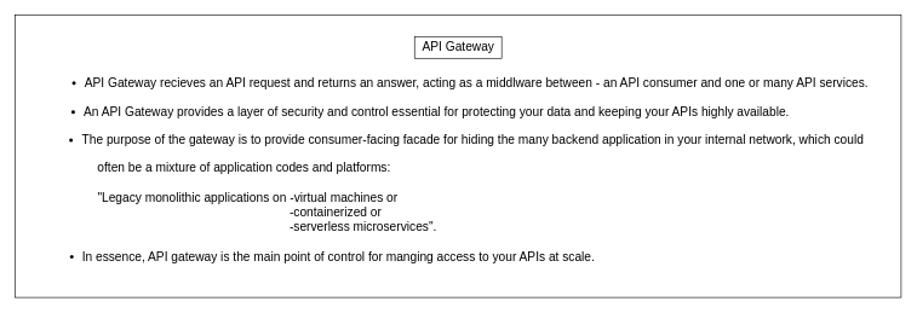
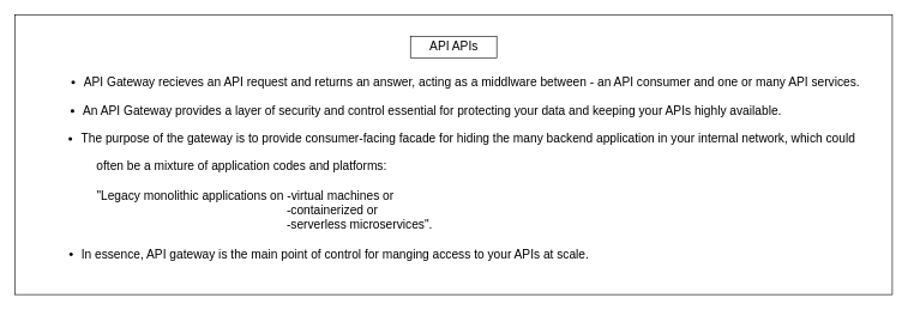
  <mxCell id="0" />
  <mxCell id="1" parent="0" />
  <mxCell id="2" value="" style="rounded=0;whiteSpace=wrap;html=1;" vertex="1" parent="1"><mxGeometry x="20" y="20" width="1220" height="390" as="geometry" /></mxCell>
- <mxCell id="3" value="API Gateway&lt;br style=&quot;font-size: 17px;&quot;&gt;" style="text;html=1;align=center;verticalAlign=middle;resizable=0;points=[];autosize=1;strokeColor=default;fillColor=none;fontSize=17;" parent="1" vertex="1"><mxGeometry x="570" y="50" width="120" height="30" as="geometry" /></mxCell>
+ <mxCell id="3" value="API APIs&lt;br style=&quot;font-size: 17px;&quot;&gt;" style="text;html=1;align=center;verticalAlign=middle;resizable=0;points=[];autosize=1;strokeColor=default;fillColor=none;fontSize=17;" parent="1" vertex="1"><mxGeometry x="570" y="50" width="120" height="30" as="geometry" /></mxCell>
  <mxCell id="4" value="&lt;ul style=&quot;font-size: 17px;&quot;&gt;&lt;li style=&quot;font-size: 17px;&quot;&gt;An API Gateway provides a layer of security and control essential for protecting your data and keeping your APIs highly available.&lt;/li&gt;&lt;/ul&gt;" style="text;html=1;align=center;verticalAlign=middle;resizable=0;points=[];autosize=1;strokeColor=none;fillColor=none;fontSize=17;" parent="1" vertex="1"><mxGeometry x="65" y="120" width="1030" height="70" as="geometry" /></mxCell>
  <mxCell id="5" value="&lt;ul style=&quot;font-size: 17px;&quot;&gt;&lt;li style=&quot;font-size: 17px;&quot;&gt;API Gateway recieves an API request and returns an answer, acting as a middlware between - an API consumer and one or many API services.&lt;/li&gt;&lt;/ul&gt;" style="text;html=1;align=center;verticalAlign=middle;resizable=0;points=[];autosize=1;strokeColor=none;fillColor=none;fontSize=17;" parent="1" vertex="1"><mxGeometry x="65" y="80" width="1140" height="70" as="geometry" /></mxCell>
  <mxCell id="6" value="&lt;ul style=&quot;font-size: 17px;&quot;&gt;&lt;li style=&quot;font-size: 17px;&quot;&gt;The purpose of the gateway is to provide consumer-facing facade for hiding the many backend application in your internal network, which could&lt;/li&gt;&lt;/ul&gt;&lt;div style=&quot;text-align: left; font-size: 17px;&quot;&gt;&lt;span style=&quot;background-color: initial; font-size: 17px;&quot;&gt;&lt;span style=&quot;white-space: pre; font-size: 17px;&quot;&gt;&#09;&lt;/span&gt;&amp;nbsp; &amp;nbsp; &amp;nbsp;often be a mixture of &lt;/span&gt;&lt;span style=&quot;background-color: initial; font-size: 17px;&quot;&gt;application codes and platforms:&amp;nbsp;&lt;/span&gt;&lt;/div&gt;&lt;div style=&quot;text-align: left; font-size: 17px;&quot;&gt;&lt;span style=&quot;background-color: initial; font-size: 17px;&quot;&gt;&lt;span style=&quot;white-space: pre; font-size: 17px;&quot;&gt;&#09;&lt;/span&gt;&amp;nbsp; &amp;nbsp; &amp;nbsp;&lt;/span&gt;&lt;/div&gt;&lt;div style=&quot;text-align: left; font-size: 17px;&quot;&gt;&lt;span style=&quot;background-color: initial; font-size: 17px;&quot;&gt;&lt;span style=&quot;white-space: pre; font-size: 17px;&quot;&gt;&#09;&amp;nbsp;&lt;/span&gt;&amp;nbsp; &amp;nbsp; &quot;Legacy monolithic applications on -virtual machines or&amp;nbsp;&lt;/span&gt;&lt;/div&gt;&lt;div style=&quot;text-align: left; font-size: 17px;&quot;&gt;&lt;span style=&quot;background-color: initial; font-size: 17px;&quot;&gt;&lt;span style=&quot;white-space: pre; font-size: 17px;&quot;&gt;&#09;&lt;/span&gt;&lt;span style=&quot;white-space: pre; font-size: 17px;&quot;&gt;&#09;&lt;/span&gt;&amp;nbsp; &amp;nbsp; &amp;nbsp; &amp;nbsp; &amp;nbsp;&lt;span style=&quot;white-space: pre; font-size: 17px;&quot;&gt;&#09;&lt;/span&gt;&lt;span style=&quot;white-space: pre; font-size: 17px;&quot;&gt;&#09;&lt;/span&gt;&lt;span style=&quot;white-space: pre; font-size: 17px;&quot;&gt;&#09;&lt;/span&gt;&lt;span style=&quot;white-space: pre; font-size: 17px;&quot;&gt;&#09;&lt;/span&gt;&lt;span style=&quot;white-space: pre; font-size: 17px;&quot;&gt;&#09;&lt;/span&gt;&amp;nbsp; &amp;nbsp; &amp;nbsp;-containerized or&amp;nbsp;&lt;/span&gt;&lt;/div&gt;&lt;div style=&quot;text-align: left; font-size: 17px;&quot;&gt;&lt;span style=&quot;background-color: initial; font-size: 17px;&quot;&gt;&lt;span style=&quot;white-space: pre; font-size: 17px;&quot;&gt;&#09;&lt;/span&gt;&lt;span style=&quot;white-space: pre; font-size: 17px;&quot;&gt;&#09;&lt;/span&gt;&lt;span style=&quot;white-space: pre; font-size: 17px;&quot;&gt;&#09;&lt;/span&gt;&lt;span style=&quot;white-space: pre; font-size: 17px;&quot;&gt;&#09;&lt;/span&gt;&lt;span style=&quot;white-space: pre; font-size: 17px;&quot;&gt;&#09;&lt;/span&gt;&lt;span style=&quot;white-space: pre; font-size: 17px;&quot;&gt;&#09;&lt;/span&gt;&lt;span style=&quot;white-space: pre; font-size: 17px;&quot;&gt;&#09;&lt;/span&gt;&lt;span style=&quot;white-space: pre; font-size: 17px;&quot;&gt;&#09;&lt;/span&gt;&amp;nbsp; &amp;nbsp; &amp;nbsp;-serverless microservices&quot;.&lt;/span&gt;&lt;/div&gt;" style="text;html=1;align=center;verticalAlign=middle;resizable=0;points=[];autosize=1;strokeColor=none;fillColor=none;fontSize=17;" parent="1" vertex="1"><mxGeometry y="160" width="1140" height="170" as="geometry" x="60" /></mxCell>
  <mxCell id="7" value="&lt;ul style=&quot;font-size: 17px;&quot;&gt;&lt;li style=&quot;font-size: 17px;&quot;&gt;In essence, API gateway is the main point of control for manging access to your APIs at scale.&lt;/li&gt;&lt;/ul&gt;" style="text;html=1;align=center;verticalAlign=middle;resizable=0;points=[];autosize=1;strokeColor=none;fillColor=none;fontSize=17;" parent="1" vertex="1"><mxGeometry y="320" width="770" height="70" as="geometry" x="60" /></mxCell>
